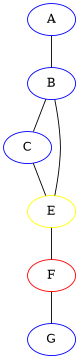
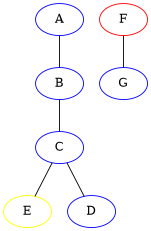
  graph {
    node [color=Blue]
    A
    B
    C
    E [color=Yellow]
+   D
    F [color=Red]
    G
    A -- B
    B -- C
-   B -- E
    C -- E
-   E -- F
+   C -- D
    F -- G
  }
